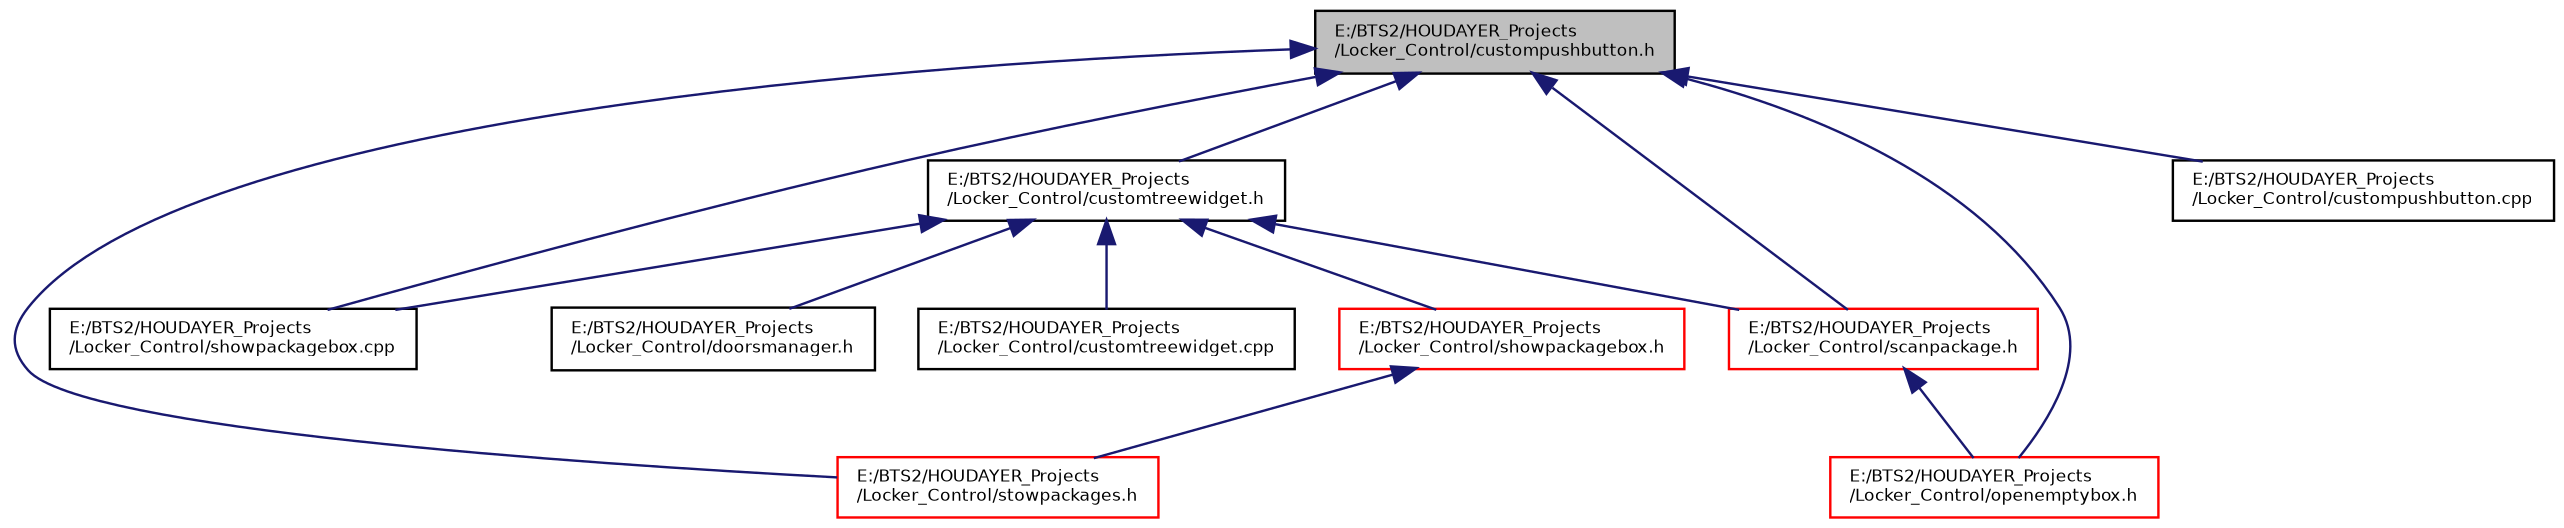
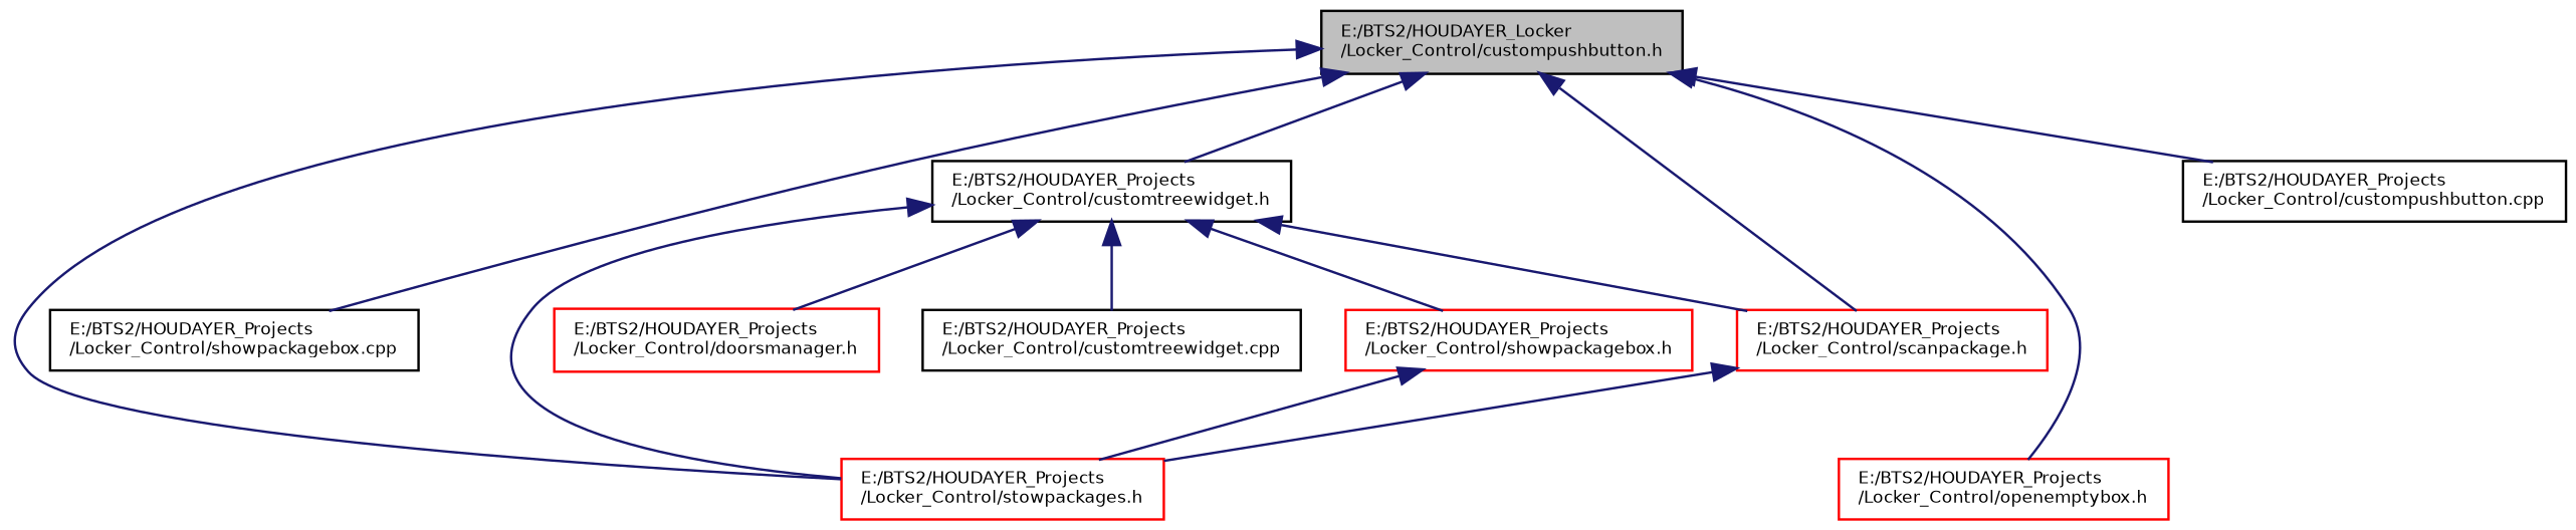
  digraph {
    node [color=black fontname=Helvetica fontsize=7 shape=record]
    edge [color=midnightblue dir=back fontname=Helvetica fontsize=7 labelfontname=Helvetica labelfontsize=7 style=solid]
-   n1 [fillcolor=grey75 fontcolor=black height=0.2 label="E:/BTS2/HOUDAYER_Projects\l/Locker_Control/custompushbutton.h" style=filled width=0.4]
+   n1 [fillcolor=grey75 fontcolor=black height=0.2 label="E:/BTS2/HOUDAYER_Locker\l/Locker_Control/custompushbutton.h" style=filled width=0.4]
    n2 [height=0.2 label="E:/BTS2/HOUDAYER_Projects\l/Locker_Control/customtreewidget.h" width=0.4]
    n3 [height=0.2 label="E:/BTS2/HOUDAYER_Projects\l/Locker_Control/showpackagebox.cpp" width=0.4]
    n4 [color=red height=0.2 label="E:/BTS2/HOUDAYER_Projects\l/Locker_Control/stowpackages.h" width=0.4]
    n5 [color=red height=0.2 label="E:/BTS2/HOUDAYER_Projects\l/Locker_Control/openemptybox.h" width=0.4]
    n6 [color=red height=0.2 label="E:/BTS2/HOUDAYER_Projects\l/Locker_Control/scanpackage.h" width=0.4]
    n7 [height=0.2 label="E:/BTS2/HOUDAYER_Projects\l/Locker_Control/custompushbutton.cpp" width=0.4]
    n8 [color=red height=0.2 label="E:/BTS2/HOUDAYER_Projects\l/Locker_Control/showpackagebox.h" width=0.4]
-   n9 [height=0.2 label="E:/BTS2/HOUDAYER_Projects\l/Locker_Control/doorsmanager.h" width=0.4]
+   n9 [color=red height=0.2 label="E:/BTS2/HOUDAYER_Projects\l/Locker_Control/doorsmanager.h" width=0.4]
    n10 [height=0.2 label="E:/BTS2/HOUDAYER_Projects\l/Locker_Control/customtreewidget.cpp" width=0.4]
    n1 -> n2
    n1 -> n3
    n1 -> n4
    n1 -> n5
    n1 -> n6
    n1 -> n7
-   n2 -> n3
+   n2 -> n4
    n2 -> n6
    n2 -> n8
    n2 -> n9
    n2 -> n10
-   n6 -> n5
+   n6 -> n4
    n8 -> n4
  }
